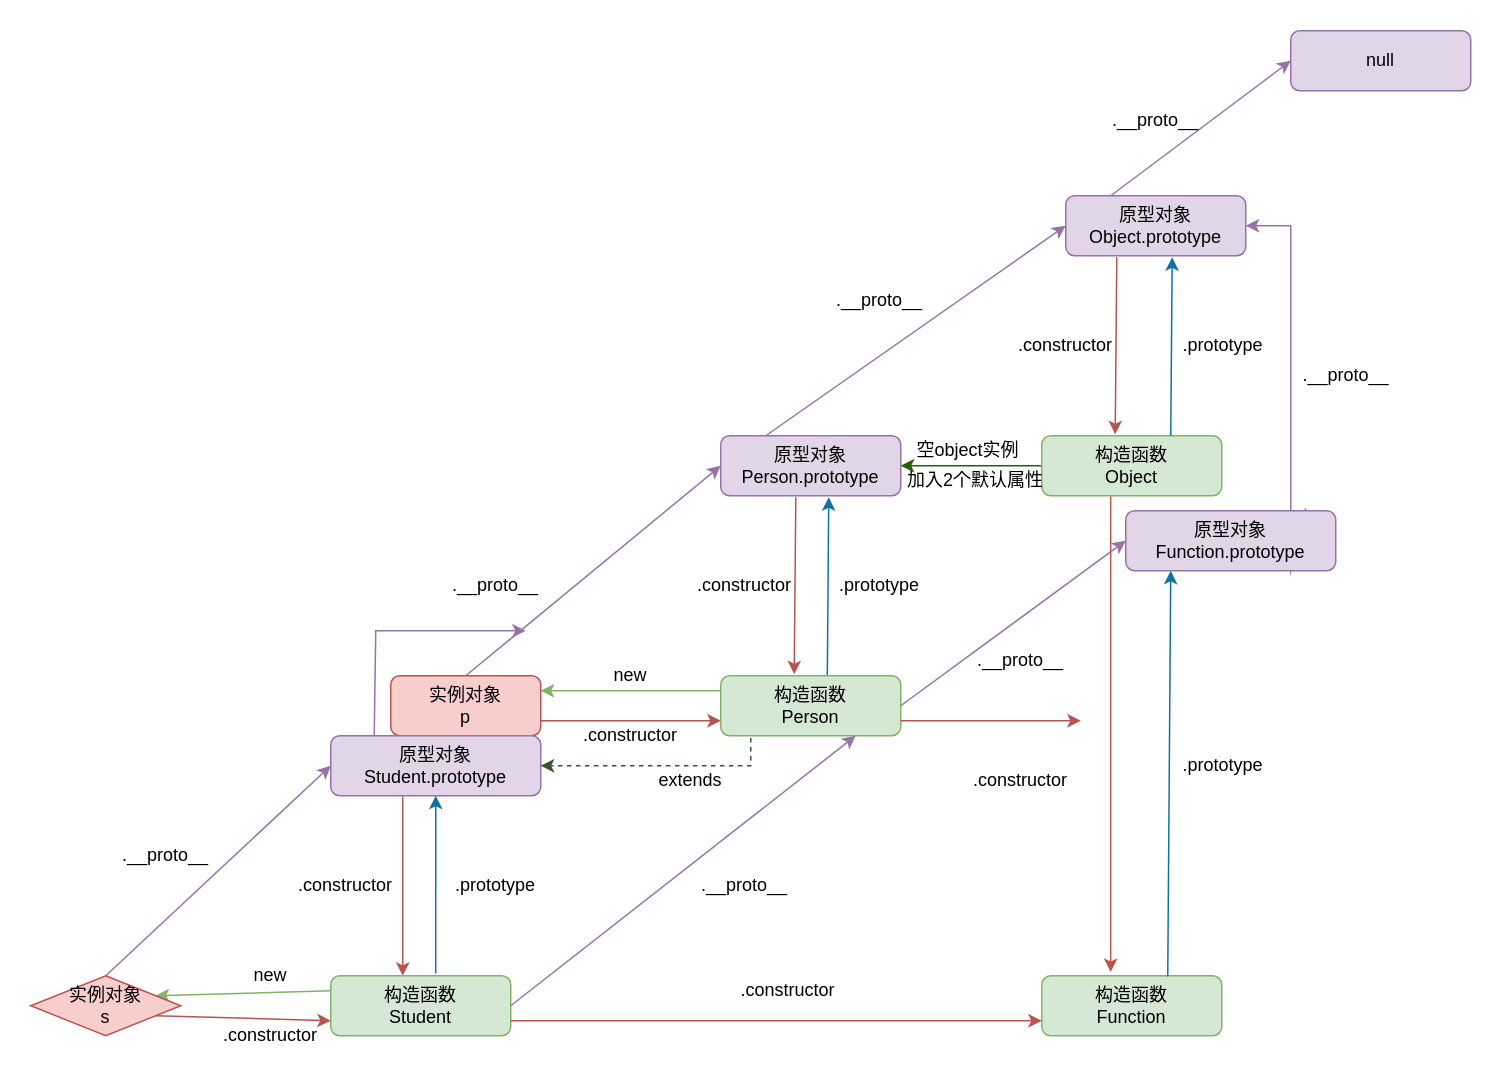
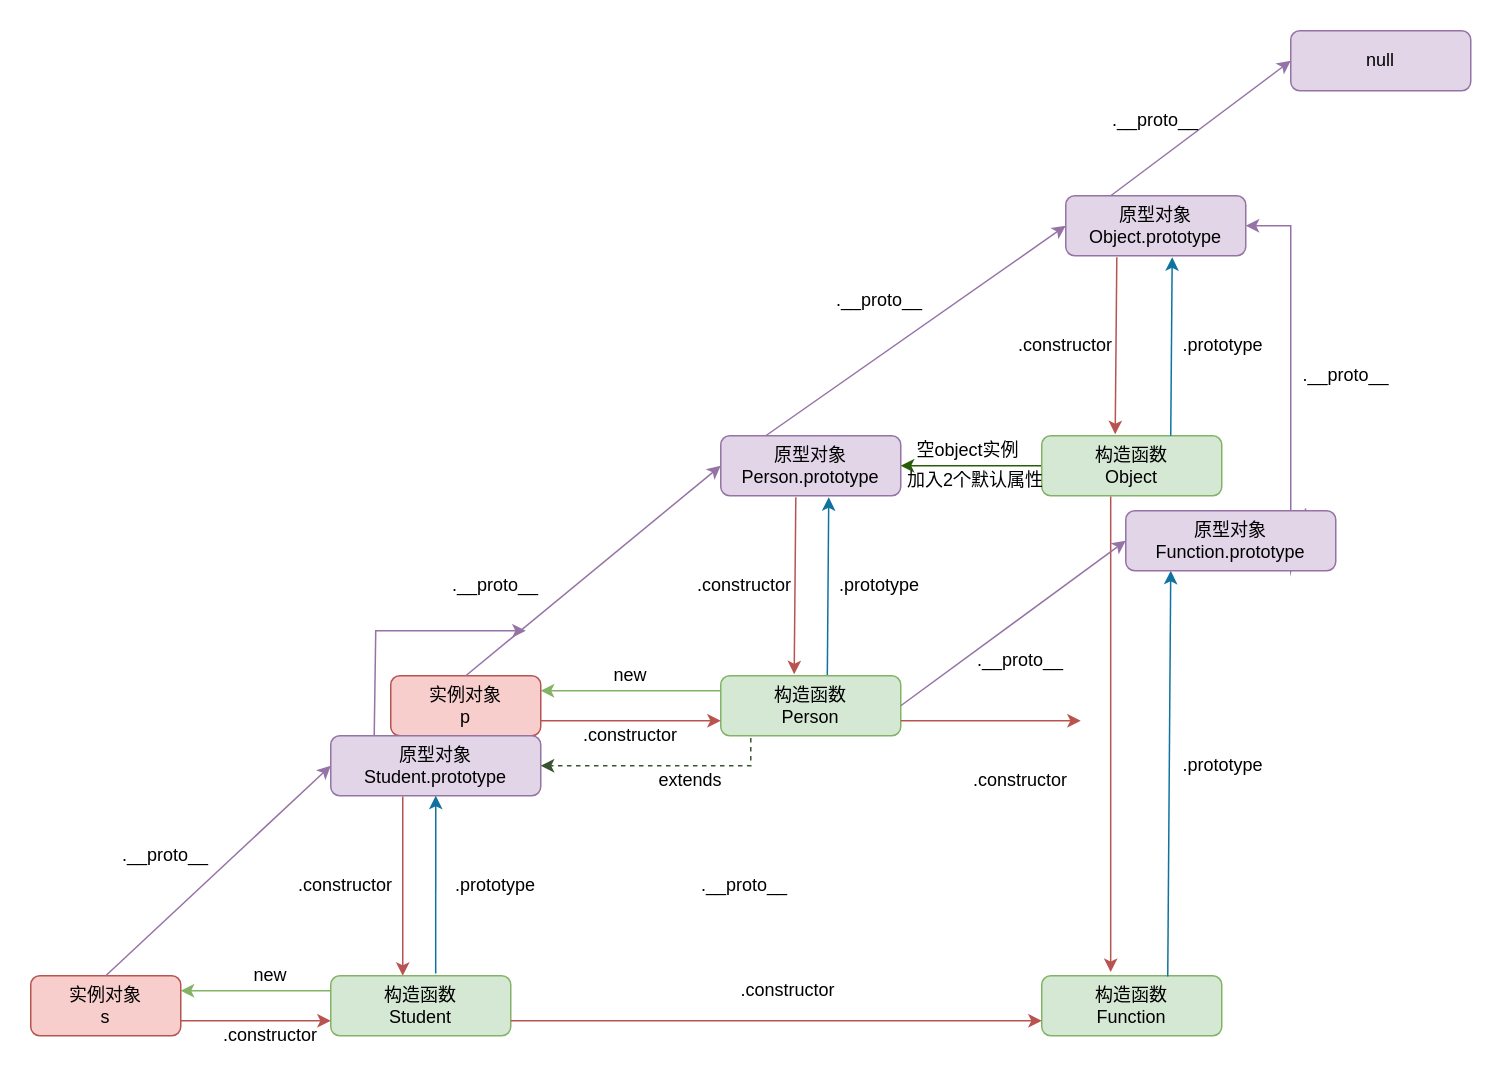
  <mxCell id="0" />
  <mxCell id="1" parent="0" />
  <mxCell id="2" value=".prototype" style="text;html=1;strokeColor=none;fillColor=none;align=center;verticalAlign=middle;whiteSpace=wrap;rounded=0;" parent="1" vertex="1"><mxGeometry x="556" y="380" width="60" height="20" as="geometry" /></mxCell>
  <mxCell id="3" value=".constructor" style="text;html=1;strokeColor=none;fillColor=none;align=center;verticalAlign=middle;whiteSpace=wrap;rounded=0;" parent="1" vertex="1"><mxGeometry x="466" y="380" width="60" height="20" as="geometry" /></mxCell>
  <mxCell id="4" value="原型对象&lt;br&gt;Person.prototype" style="rounded=1;whiteSpace=wrap;html=1;fillColor=#e1d5e7;strokeColor=#9673a6;" parent="1" vertex="1"><mxGeometry x="480" y="290" width="120" height="40" as="geometry" /></mxCell>
  <mxCell id="5" value="" style="endArrow=classic;html=1;exitX=0.592;exitY=0;exitDx=0;exitDy=0;fillColor=#b1ddf0;strokeColor=#10739e;exitPerimeter=0;entryX=0.6;entryY=1.025;entryDx=0;entryDy=0;entryPerimeter=0;" parent="1" target="4" edge="1"><mxGeometry width="50" height="50" relative="1" as="geometry"><mxPoint x="551.04" y="450" as="sourcePoint" /><mxPoint x="570" y="290" as="targetPoint" /></mxGeometry></mxCell>
  <mxCell id="6" value="" style="endArrow=classic;html=1;rounded=0;exitX=0.417;exitY=1.025;exitDx=0;exitDy=0;fillColor=#f8cecc;strokeColor=#b85450;entryX=0.408;entryY=-0.025;entryDx=0;entryDy=0;entryPerimeter=0;exitPerimeter=0;" parent="1" source="4" edge="1"><mxGeometry width="50" height="50" relative="1" as="geometry"><mxPoint x="290" y="400" as="sourcePoint" /><mxPoint x="528.96" y="449" as="targetPoint" /></mxGeometry></mxCell>
  <mxCell id="7" value="构造函数&lt;br&gt;Person" style="rounded=1;whiteSpace=wrap;html=1;fillColor=#d5e8d4;strokeColor=#82b366;" parent="1" vertex="1"><mxGeometry x="480" y="450" width="120" height="40" as="geometry" /></mxCell>
  <mxCell id="8" value=".constructor" style="text;html=1;strokeColor=none;fillColor=none;align=center;verticalAlign=middle;whiteSpace=wrap;rounded=0;" parent="1" vertex="1"><mxGeometry x="385" y="480" width="70" height="20" as="geometry" /></mxCell>
  <mxCell id="9" value="" style="endArrow=classic;html=1;rounded=0;entryX=0;entryY=0.75;entryDx=0;entryDy=0;fillColor=#f8cecc;strokeColor=#b85450;exitX=1;exitY=0.75;exitDx=0;exitDy=0;" parent="1" source="12" target="7" edge="1"><mxGeometry width="50" height="50" relative="1" as="geometry"><mxPoint x="420" y="480" as="sourcePoint" /><mxPoint x="600" y="600" as="targetPoint" /></mxGeometry></mxCell>
  <mxCell id="10" value="" style="endArrow=classic;html=1;rounded=0;entryX=1;entryY=0.25;entryDx=0;entryDy=0;exitX=0;exitY=0.25;exitDx=0;exitDy=0;fillColor=#d5e8d4;strokeColor=#82b366;" parent="1" source="7" target="12" edge="1"><mxGeometry width="50" height="50" relative="1" as="geometry"><mxPoint x="260" y="620" as="sourcePoint" /><mxPoint x="260" y="460" as="targetPoint" /></mxGeometry></mxCell>
  <mxCell id="11" value="new" style="text;html=1;strokeColor=none;fillColor=none;align=center;verticalAlign=middle;whiteSpace=wrap;rounded=0;" parent="1" vertex="1"><mxGeometry x="390" y="440" width="60" height="20" as="geometry" /></mxCell>
  <mxCell id="12" value="实例对象&lt;br&gt;p" style="rounded=1;whiteSpace=wrap;html=1;fillColor=#f8cecc;strokeColor=#b85450;" parent="1" vertex="1"><mxGeometry x="260" y="450" width="100" height="40" as="geometry" /></mxCell>
  <mxCell id="13" value="" style="endArrow=classic;html=1;rounded=0;exitX=0.5;exitY=0;exitDx=0;exitDy=0;entryX=0;entryY=0.5;entryDx=0;entryDy=0;fillColor=#e1d5e7;strokeColor=#9673a6;" parent="1" source="12" target="4" edge="1"><mxGeometry width="50" height="50" relative="1" as="geometry"><mxPoint x="410" y="400" as="sourcePoint" /><mxPoint x="530" y="340" as="targetPoint" /></mxGeometry></mxCell>
  <mxCell id="14" value=".__proto__" style="text;html=1;strokeColor=none;fillColor=none;align=center;verticalAlign=middle;whiteSpace=wrap;rounded=0;" parent="1" vertex="1"><mxGeometry x="300" y="380" width="60" height="20" as="geometry" /></mxCell>
  <mxCell id="15" style="edgeStyle=orthogonalEdgeStyle;rounded=0;orthogonalLoop=1;jettySize=auto;html=1;exitX=0.5;exitY=1;exitDx=0;exitDy=0;" parent="1" edge="1"><mxGeometry relative="1" as="geometry"><mxPoint x="310" y="500" as="sourcePoint" /><mxPoint x="310" y="500" as="targetPoint" /></mxGeometry></mxCell>
  <mxCell id="16" value="原型对象&lt;br&gt;Object.prototype" style="rounded=1;whiteSpace=wrap;html=1;fillColor=#e1d5e7;strokeColor=#9673a6;" parent="1" vertex="1"><mxGeometry x="710" y="130" width="120" height="40" as="geometry" /></mxCell>
  <mxCell id="17" value="" style="endArrow=classic;html=1;rounded=0;exitX=0.25;exitY=0;exitDx=0;exitDy=0;entryX=0;entryY=0.5;entryDx=0;entryDy=0;fillColor=#e1d5e7;strokeColor=#9673a6;" parent="1" source="4" target="16" edge="1"><mxGeometry width="50" height="50" relative="1" as="geometry"><mxPoint x="570" y="240" as="sourcePoint" /><mxPoint x="620" y="190" as="targetPoint" /></mxGeometry></mxCell>
  <mxCell id="18" value=".__proto__" style="text;html=1;strokeColor=none;fillColor=none;align=center;verticalAlign=middle;whiteSpace=wrap;rounded=0;" parent="1" vertex="1"><mxGeometry x="556" y="190" width="60" height="20" as="geometry" /></mxCell>
  <mxCell id="19" value="null" style="rounded=1;whiteSpace=wrap;html=1;fillColor=#e1d5e7;strokeColor=#9673a6;" parent="1" vertex="1"><mxGeometry x="860" y="20" width="120" height="40" as="geometry" /></mxCell>
  <mxCell id="20" value="" style="endArrow=classic;html=1;rounded=0;exitX=0.25;exitY=0;exitDx=0;exitDy=0;entryX=0;entryY=0.5;entryDx=0;entryDy=0;fillColor=#e1d5e7;strokeColor=#9673a6;" parent="1" source="16" target="19" edge="1"><mxGeometry width="50" height="50" relative="1" as="geometry"><mxPoint x="520" y="300" as="sourcePoint" /><mxPoint x="720" y="150" as="targetPoint" /></mxGeometry></mxCell>
  <mxCell id="21" value=".__proto__" style="text;html=1;strokeColor=none;fillColor=none;align=center;verticalAlign=middle;whiteSpace=wrap;rounded=0;" parent="1" vertex="1"><mxGeometry x="740" y="70" width="60" height="20" as="geometry" /></mxCell>
  <mxCell id="22" value=".constructor" style="text;html=1;strokeColor=none;fillColor=none;align=center;verticalAlign=middle;whiteSpace=wrap;rounded=0;" parent="1" vertex="1"><mxGeometry x="680" y="220" width="60" height="20" as="geometry" /></mxCell>
  <mxCell id="23" value="" style="endArrow=classic;html=1;rounded=0;exitX=0.417;exitY=1.025;exitDx=0;exitDy=0;fillColor=#f8cecc;strokeColor=#b85450;entryX=0.408;entryY=-0.025;entryDx=0;entryDy=0;entryPerimeter=0;exitPerimeter=0;" parent="1" edge="1"><mxGeometry width="50" height="50" relative="1" as="geometry"><mxPoint x="744.04" y="171" as="sourcePoint" /><mxPoint x="742.96" y="289" as="targetPoint" /></mxGeometry></mxCell>
  <mxCell id="24" style="edgeStyle=orthogonalEdgeStyle;rounded=0;orthogonalLoop=1;jettySize=auto;html=1;fillColor=#d5e8d4;strokeColor=#285e08;" parent="1" source="25" edge="1"><mxGeometry relative="1" as="geometry"><mxPoint x="600" y="310" as="targetPoint" /></mxGeometry></mxCell>
  <mxCell id="25" value="构造函数&lt;br&gt;Object" style="rounded=1;whiteSpace=wrap;html=1;fillColor=#d5e8d4;strokeColor=#82b366;" parent="1" vertex="1"><mxGeometry x="694" y="290" width="120" height="40" as="geometry" /></mxCell>
  <mxCell id="26" value=".prototype" style="text;html=1;strokeColor=none;fillColor=none;align=center;verticalAlign=middle;whiteSpace=wrap;rounded=0;" parent="1" vertex="1"><mxGeometry x="784.96" y="220" width="60" height="20" as="geometry" /></mxCell>
  <mxCell id="27" value="" style="endArrow=classic;html=1;exitX=0.592;exitY=0;exitDx=0;exitDy=0;fillColor=#b1ddf0;strokeColor=#10739e;exitPerimeter=0;entryX=0.6;entryY=1.025;entryDx=0;entryDy=0;entryPerimeter=0;" parent="1" edge="1"><mxGeometry width="50" height="50" relative="1" as="geometry"><mxPoint x="780" y="290" as="sourcePoint" /><mxPoint x="780.96" y="171" as="targetPoint" /></mxGeometry></mxCell>
  <mxCell id="28" value="空object实例" style="text;html=1;strokeColor=none;fillColor=none;align=center;verticalAlign=middle;whiteSpace=wrap;rounded=0;" parent="1" vertex="1"><mxGeometry x="600" y="290" width="90" height="20" as="geometry" /></mxCell>
  <mxCell id="29" value="加入2个默认属性" style="text;html=1;strokeColor=none;fillColor=none;align=center;verticalAlign=middle;whiteSpace=wrap;rounded=0;" parent="1" vertex="1"><mxGeometry x="600" y="310" width="100" height="20" as="geometry" /></mxCell>
  <mxCell id="30" value=".prototype" style="text;html=1;strokeColor=none;fillColor=none;align=center;verticalAlign=middle;whiteSpace=wrap;rounded=0;" parent="1" vertex="1"><mxGeometry x="300" y="580" width="60" height="20" as="geometry" /></mxCell>
  <mxCell id="31" value=".constructor" style="text;html=1;strokeColor=none;fillColor=none;align=center;verticalAlign=middle;whiteSpace=wrap;rounded=0;" parent="1" vertex="1"><mxGeometry x="200" y="580" width="60" height="20" as="geometry" /></mxCell>
  <mxCell id="32" value="原型对象&lt;br&gt;Student.prototype" style="rounded=1;whiteSpace=wrap;html=1;fillColor=#e1d5e7;strokeColor=#9673a6;" parent="1" vertex="1"><mxGeometry x="220" y="490" width="140" height="40" as="geometry" /></mxCell>
  <mxCell id="33" value="" style="endArrow=classic;html=1;exitX=0.583;exitY=-0.037;exitDx=0;exitDy=0;fillColor=#b1ddf0;strokeColor=#10739e;exitPerimeter=0;entryX=0.5;entryY=1;entryDx=0;entryDy=0;" parent="1" source="35" target="32" edge="1"><mxGeometry width="50" height="50" relative="1" as="geometry"><mxPoint x="311.04" y="650" as="sourcePoint" /><mxPoint x="304" y="531" as="targetPoint" /></mxGeometry></mxCell>
  <mxCell id="34" value="" style="endArrow=classic;html=1;rounded=0;fillColor=#f8cecc;strokeColor=#b85450;exitX=0.343;exitY=1.013;exitDx=0;exitDy=0;exitPerimeter=0;" parent="1" source="32" edge="1"><mxGeometry width="50" height="50" relative="1" as="geometry"><mxPoint x="260" y="530" as="sourcePoint" /><mxPoint x="268" y="650" as="targetPoint" /></mxGeometry></mxCell>
  <mxCell id="35" value="构造函数&lt;br&gt;Student" style="rounded=1;whiteSpace=wrap;html=1;fillColor=#d5e8d4;strokeColor=#82b366;" parent="1" vertex="1"><mxGeometry x="220" y="650" width="120" height="40" as="geometry" /></mxCell>
  <mxCell id="36" value=".constructor" style="text;html=1;strokeColor=none;fillColor=none;align=center;verticalAlign=middle;whiteSpace=wrap;rounded=0;" parent="1" vertex="1"><mxGeometry x="145" y="680" width="70" height="20" as="geometry" /></mxCell>
  <mxCell id="37" value="" style="endArrow=classic;html=1;rounded=0;entryX=0;entryY=0.75;entryDx=0;entryDy=0;fillColor=#f8cecc;strokeColor=#b85450;exitX=1;exitY=0.75;exitDx=0;exitDy=0;" parent="1" source="40" target="35" edge="1"><mxGeometry width="50" height="50" relative="1" as="geometry"><mxPoint x="180" y="680" as="sourcePoint" /><mxPoint x="360" y="800" as="targetPoint" /></mxGeometry></mxCell>
  <mxCell id="38" value="" style="endArrow=classic;html=1;rounded=0;entryX=1;entryY=0.25;entryDx=0;entryDy=0;exitX=0;exitY=0.25;exitDx=0;exitDy=0;fillColor=#d5e8d4;strokeColor=#82b366;" parent="1" source="35" target="40" edge="1"><mxGeometry width="50" height="50" relative="1" as="geometry"><mxPoint x="20" y="820" as="sourcePoint" /><mxPoint x="20" y="660" as="targetPoint" /></mxGeometry></mxCell>
  <mxCell id="39" value="new" style="text;html=1;strokeColor=none;fillColor=none;align=center;verticalAlign=middle;whiteSpace=wrap;rounded=0;" parent="1" vertex="1"><mxGeometry x="150" y="640" width="60" height="20" as="geometry" /></mxCell>
- <mxCell id="40" value="实例对象&lt;br&gt;s" style="rhombus;whiteSpace=wrap;html=1;fillColor=#f8cecc;strokeColor=#b85450;" parent="1" vertex="1"><mxGeometry x="20" y="650" width="100" height="40" as="geometry" /></mxCell>
+ <mxCell id="40" value="实例对象&lt;br&gt;s" style="rounded=1;whiteSpace=wrap;html=1;fillColor=#f8cecc;strokeColor=#b85450;" parent="1" vertex="1"><mxGeometry x="20" y="650" width="100" height="40" as="geometry" /></mxCell>
  <mxCell id="41" value="" style="endArrow=classic;html=1;rounded=0;exitX=0.5;exitY=0;exitDx=0;exitDy=0;entryX=0;entryY=0.5;entryDx=0;entryDy=0;fillColor=#e1d5e7;strokeColor=#9673a6;" parent="1" source="40" target="32" edge="1"><mxGeometry width="50" height="50" relative="1" as="geometry"><mxPoint x="170" y="600" as="sourcePoint" /><mxPoint x="290" y="540" as="targetPoint" /></mxGeometry></mxCell>
  <mxCell id="42" value=".__proto__" style="text;html=1;strokeColor=none;fillColor=none;align=center;verticalAlign=middle;whiteSpace=wrap;rounded=0;" parent="1" vertex="1"><mxGeometry x="80" y="560" width="60" height="20" as="geometry" /></mxCell>
  <mxCell id="43" value="" style="endArrow=classic;html=1;rounded=0;entryX=1;entryY=0.5;entryDx=0;entryDy=0;exitX=0.167;exitY=1.038;exitDx=0;exitDy=0;fillColor=#6d8764;strokeColor=#3A5431;dashed=1;exitPerimeter=0;" parent="1" source="7" target="32" edge="1"><mxGeometry width="50" height="50" relative="1" as="geometry"><mxPoint x="510" y="570" as="sourcePoint" /><mxPoint x="560" y="520" as="targetPoint" /><Array as="points"><mxPoint x="500" y="510" /></Array></mxGeometry></mxCell>
  <mxCell id="44" value="extends" style="text;html=1;strokeColor=none;fillColor=none;align=center;verticalAlign=middle;whiteSpace=wrap;rounded=0;" parent="1" vertex="1"><mxGeometry x="430" y="510" width="60" height="20" as="geometry" /></mxCell>
  <mxCell id="45" value="" style="endArrow=classic;html=1;rounded=0;exitX=0.207;exitY=-0.012;exitDx=0;exitDy=0;fillColor=#e1d5e7;strokeColor=#9673a6;exitPerimeter=0;" parent="1" source="32" edge="1"><mxGeometry width="50" height="50" relative="1" as="geometry"><mxPoint x="80" y="660" as="sourcePoint" /><mxPoint x="350" y="420" as="targetPoint" /><Array as="points"><mxPoint x="250" y="420" /></Array></mxGeometry></mxCell>
- <mxCell id="46" value="" style="endArrow=classic;html=1;rounded=0;exitX=1;exitY=0.5;exitDx=0;exitDy=0;entryX=0.75;entryY=1;entryDx=0;entryDy=0;fillColor=#e1d5e7;strokeColor=#9673a6;" edge="1" parent="1" source="35" target="7"><mxGeometry width="50" height="50" relative="1" as="geometry"><mxPoint x="80" y="660" as="sourcePoint" /><mxPoint x="230" y="520" as="targetPoint" /></mxGeometry></mxCell>
  <mxCell id="47" value=".__proto__" style="text;html=1;strokeColor=none;fillColor=none;align=center;verticalAlign=middle;whiteSpace=wrap;rounded=0;" vertex="1" parent="1"><mxGeometry x="466" y="580" width="60" height="20" as="geometry" /></mxCell>
  <mxCell id="48" value="构造函数&lt;br&gt;Function" style="rounded=1;whiteSpace=wrap;html=1;fillColor=#d5e8d4;strokeColor=#82b366;" vertex="1" parent="1"><mxGeometry x="694" y="650" width="120" height="40" as="geometry" /></mxCell>
  <mxCell id="49" value=".constructor" style="text;html=1;strokeColor=none;fillColor=none;align=center;verticalAlign=middle;whiteSpace=wrap;rounded=0;" vertex="1" parent="1"><mxGeometry x="490" y="650" width="70" height="20" as="geometry" /></mxCell>
  <mxCell id="50" value="" style="endArrow=classic;html=1;rounded=0;entryX=0;entryY=0.75;entryDx=0;entryDy=0;fillColor=#f8cecc;strokeColor=#b85450;exitX=1;exitY=0.75;exitDx=0;exitDy=0;" edge="1" parent="1" target="48"><mxGeometry width="50" height="50" relative="1" as="geometry"><mxPoint x="340" y="680" as="sourcePoint" /><mxPoint x="440" y="680" as="targetPoint" /></mxGeometry></mxCell>
  <mxCell id="51" value="" style="endArrow=classic;html=1;rounded=0;fillColor=#f8cecc;strokeColor=#b85450;exitX=1;exitY=0.75;exitDx=0;exitDy=0;" edge="1" parent="1" source="7"><mxGeometry width="50" height="50" relative="1" as="geometry"><mxPoint x="278.02" y="540.52" as="sourcePoint" /><mxPoint x="720" y="480" as="targetPoint" /></mxGeometry></mxCell>
  <mxCell id="52" value=".prototype" style="text;html=1;strokeColor=none;fillColor=none;align=center;verticalAlign=middle;whiteSpace=wrap;rounded=0;" vertex="1" parent="1"><mxGeometry x="784.96" y="500" width="60" height="20" as="geometry" /></mxCell>
  <mxCell id="53" value="" style="endArrow=classic;html=1;exitX=0.7;exitY=0.013;exitDx=0;exitDy=0;fillColor=#b1ddf0;strokeColor=#10739e;exitPerimeter=0;" edge="1" parent="1" source="48"><mxGeometry width="50" height="50" relative="1" as="geometry"><mxPoint x="890" y="560" as="sourcePoint" /><mxPoint x="780" y="380" as="targetPoint" /></mxGeometry></mxCell>
  <mxCell id="54" value="" style="endArrow=classic;html=1;rounded=0;exitX=0.857;exitY=-0.037;exitDx=0;exitDy=0;entryX=1;entryY=0.5;entryDx=0;entryDy=0;fillColor=#e1d5e7;strokeColor=#9673a6;exitPerimeter=0;" edge="1" parent="1" source="56" target="16"><mxGeometry width="50" height="50" relative="1" as="geometry"><mxPoint x="520" y="300" as="sourcePoint" /><mxPoint x="720" y="160" as="targetPoint" /><Array as="points"><mxPoint x="860" y="380" /><mxPoint x="860" y="150" /></Array></mxGeometry></mxCell>
  <mxCell id="55" value=".__proto__" style="text;html=1;strokeColor=none;fillColor=none;align=center;verticalAlign=middle;whiteSpace=wrap;rounded=0;" vertex="1" parent="1"><mxGeometry x="867" y="240" width="60" height="20" as="geometry" /></mxCell>
  <mxCell id="56" value="原型对象&lt;br&gt;Function.prototype" style="rounded=1;whiteSpace=wrap;html=1;fillColor=#e1d5e7;strokeColor=#9673a6;" vertex="1" parent="1"><mxGeometry x="750" y="340" width="140" height="40" as="geometry" /></mxCell>
  <mxCell id="57" value=".constructor" style="text;html=1;strokeColor=none;fillColor=none;align=center;verticalAlign=middle;whiteSpace=wrap;rounded=0;" vertex="1" parent="1"><mxGeometry x="650" y="510" width="60" height="20" as="geometry" /></mxCell>
  <mxCell id="58" value="" style="endArrow=classic;html=1;rounded=0;exitX=0.383;exitY=1.013;exitDx=0;exitDy=0;fillColor=#f8cecc;strokeColor=#b85450;entryX=0.383;entryY=-0.062;entryDx=0;entryDy=0;exitPerimeter=0;entryPerimeter=0;" edge="1" parent="1" source="25" target="48"><mxGeometry width="50" height="50" relative="1" as="geometry"><mxPoint x="724.04" y="331" as="sourcePoint" /><mxPoint x="722.96" y="449" as="targetPoint" /></mxGeometry></mxCell>
  <mxCell id="59" value="" style="endArrow=classic;html=1;rounded=0;exitX=1;exitY=0.5;exitDx=0;exitDy=0;entryX=0;entryY=0.5;entryDx=0;entryDy=0;fillColor=#e1d5e7;strokeColor=#9673a6;" edge="1" parent="1" source="7" target="56"><mxGeometry width="50" height="50" relative="1" as="geometry"><mxPoint x="654" y="610" as="sourcePoint" /><mxPoint x="854" y="430" as="targetPoint" /></mxGeometry></mxCell>
  <mxCell id="60" value=".__proto__" style="text;html=1;strokeColor=none;fillColor=none;align=center;verticalAlign=middle;whiteSpace=wrap;rounded=0;" vertex="1" parent="1"><mxGeometry x="650" y="430" width="60" height="20" as="geometry" /></mxCell>
